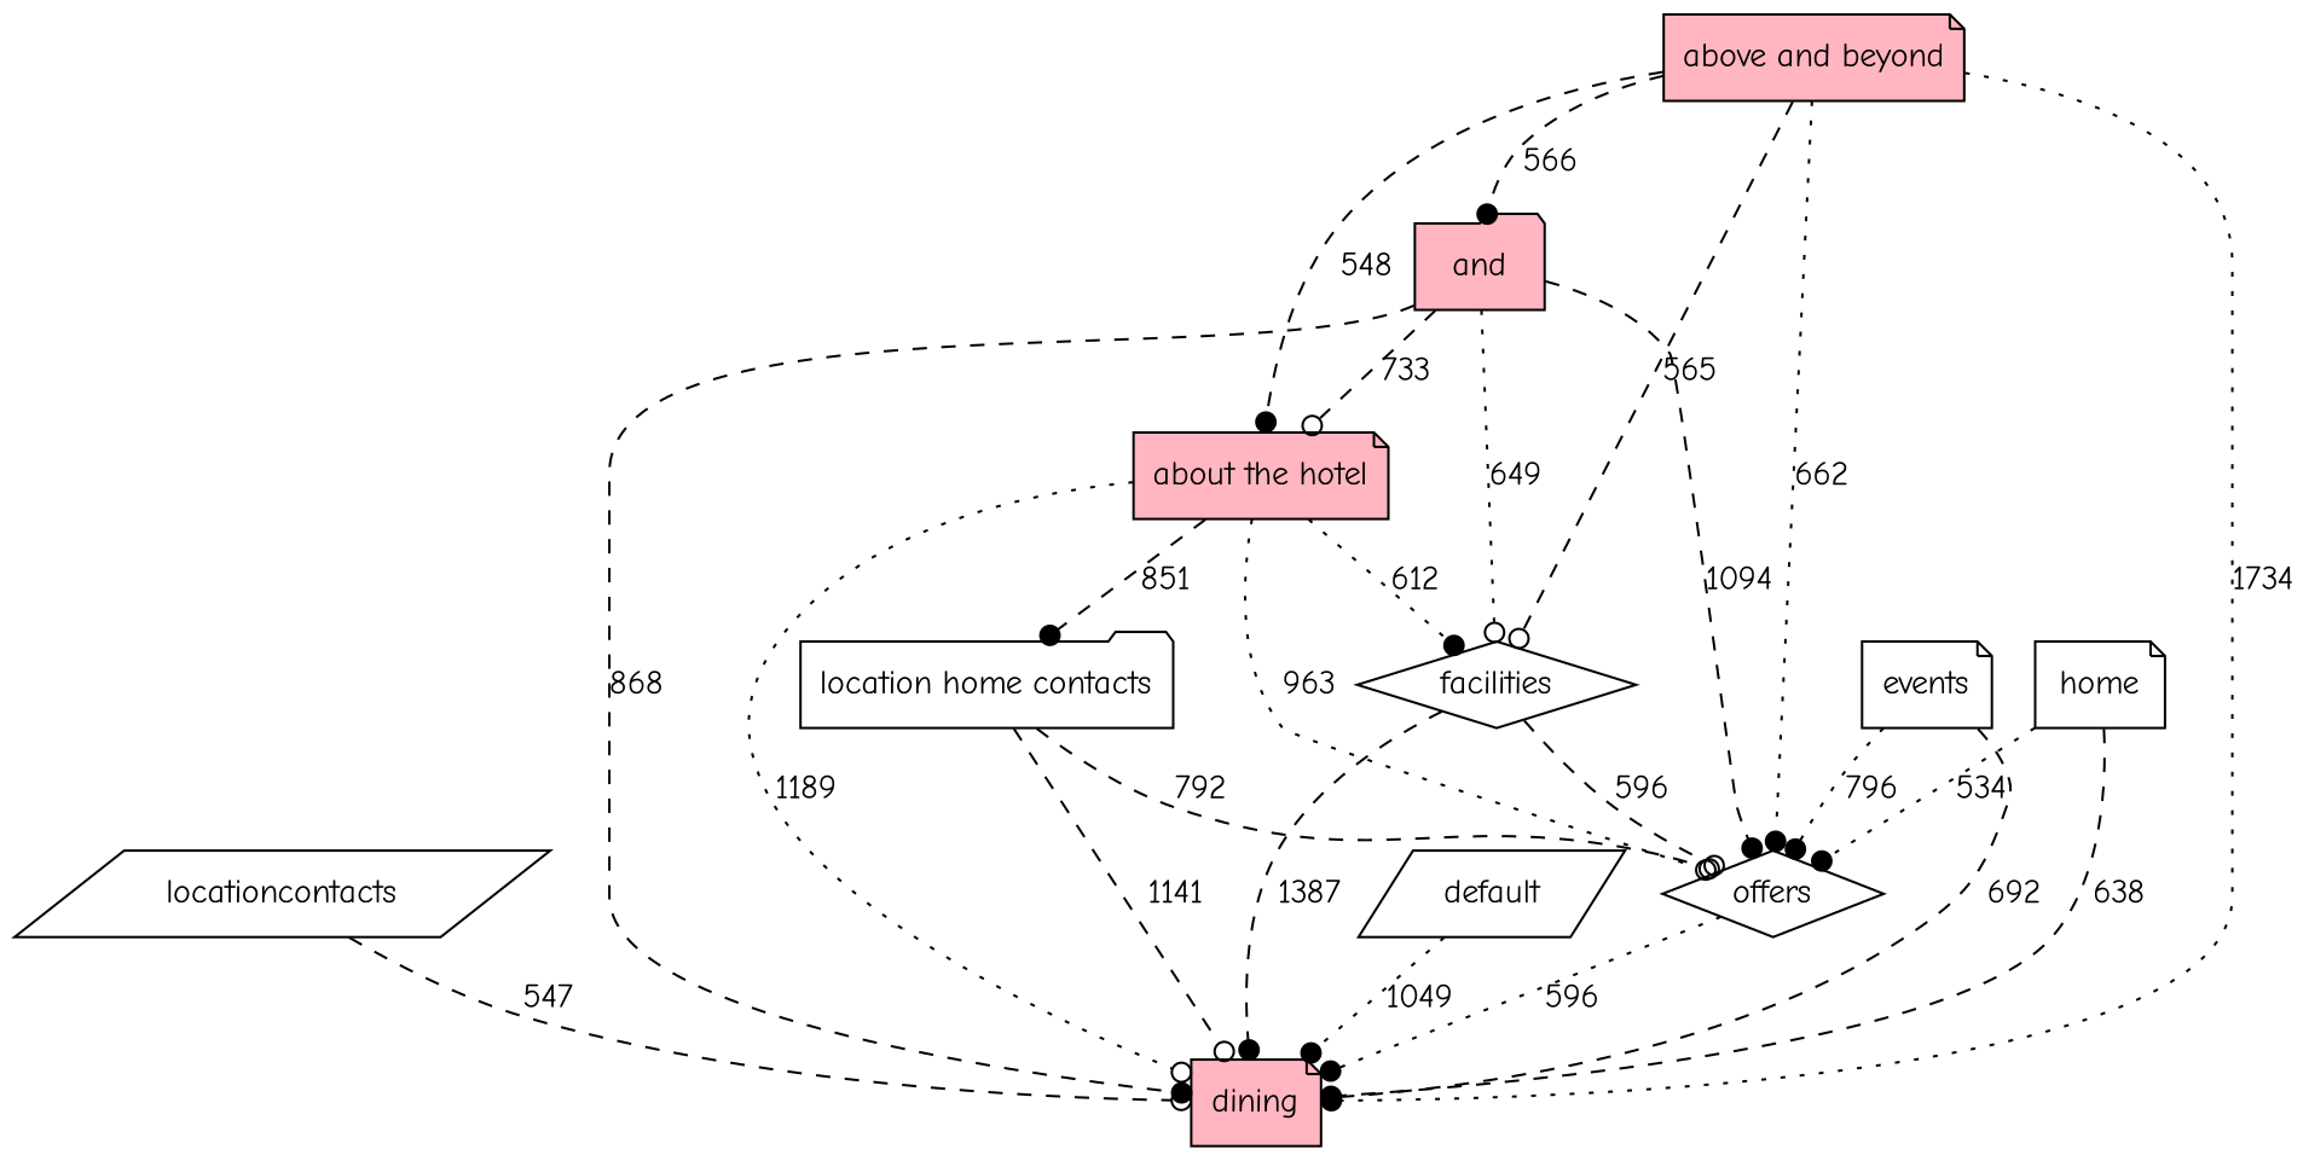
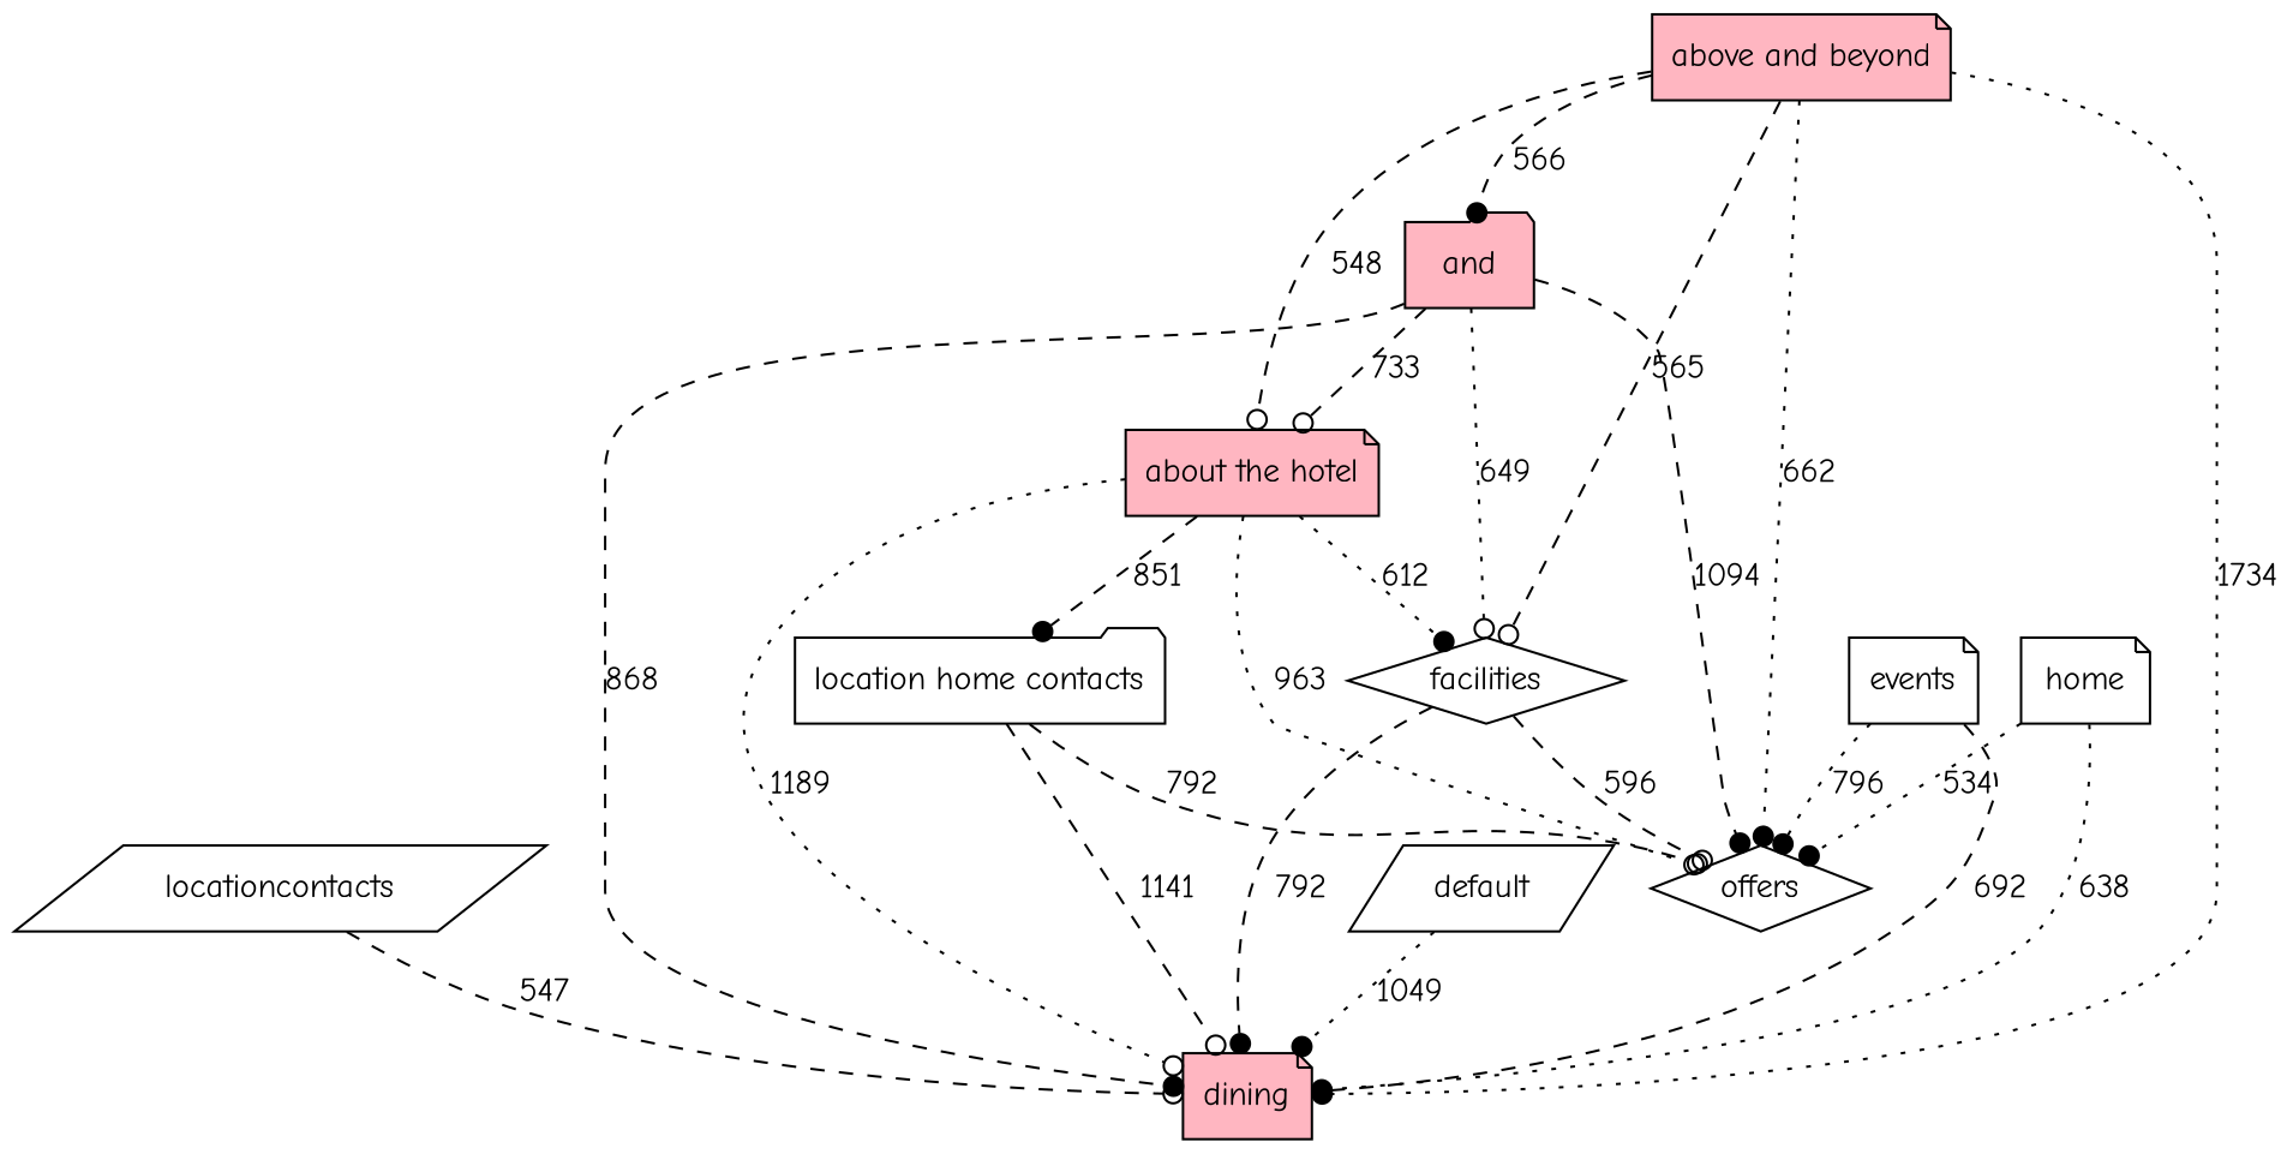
  strict digraph {
    fontname="Comic Neue"
    node [fillcolor=white fontname="Comic Neue" shape=note style=filled]
    edge [arrowhead=dot fontname="Comic Neue" style=dashed weight=596]
    locationcontacts [shape=parallelogram]
    dining [fillcolor=lightpink]
    facilities [shape=diamond]
    offers [shape=diamond]
    "about the hotel" [fillcolor=lightpink]
    n6 [label="location home contacts" shape=folder]
    default [shape=parallelogram]
    n8 [fillcolor=lightpink label=and shape=folder]
    home
    "above and beyond" [fillcolor=lightpink]
    events
    locationcontacts -> dining [arrowhead=odot label=547 weight=547]
-   facilities -> dining [label=1387 weight=1387]
+   facilities -> dining [label=792 weight=1387]
    facilities -> offers [arrowhead=odot label=596]
-   offers -> dining [label=596 style=dotted]
    "about the hotel" -> dining [arrowhead=odot label=1189 style=dotted weight=1189]
    "about the hotel" -> facilities [label=612 style=dotted weight=612]
    "about the hotel" -> offers [arrowhead=odot label=963 style=dotted weight=963]
    "about the hotel" -> n6 [label=851 weight=851]
    n6 -> dining [arrowhead=odot label=1141 weight=1141]
    n6 -> offers [arrowhead=odot label=792 weight=792]
    default -> dining [label=1049 style=dotted weight=1049]
    n8 -> dining [label=868 weight=868]
    n8 -> facilities [arrowhead=odot label=649 style=dotted weight=649]
    n8 -> offers [label=1094 weight=1094]
    n8 -> "about the hotel" [arrowhead=odot label=733 weight=733]
-   home -> dining [label=638 weight=638]
+   home -> dining [label=638 style=dotted weight=638]
    home -> offers [label=534 style=dotted weight=534]
    "above and beyond" -> dining [label=1734 style=dotted weight=1734]
    "above and beyond" -> facilities [arrowhead=odot label=565 weight=565]
    "above and beyond" -> offers [label=662 style=dotted weight=662]
-   "above and beyond" -> "about the hotel" [label=548 weight=548]
+   "above and beyond" -> "about the hotel" [arrowhead=odot label=548 weight=548]
    "above and beyond" -> n8 [label=566 weight=566]
    events -> dining [arrowhead=odot label=692 weight=692]
    events -> offers [label=796 style=dotted weight=796]
  }
